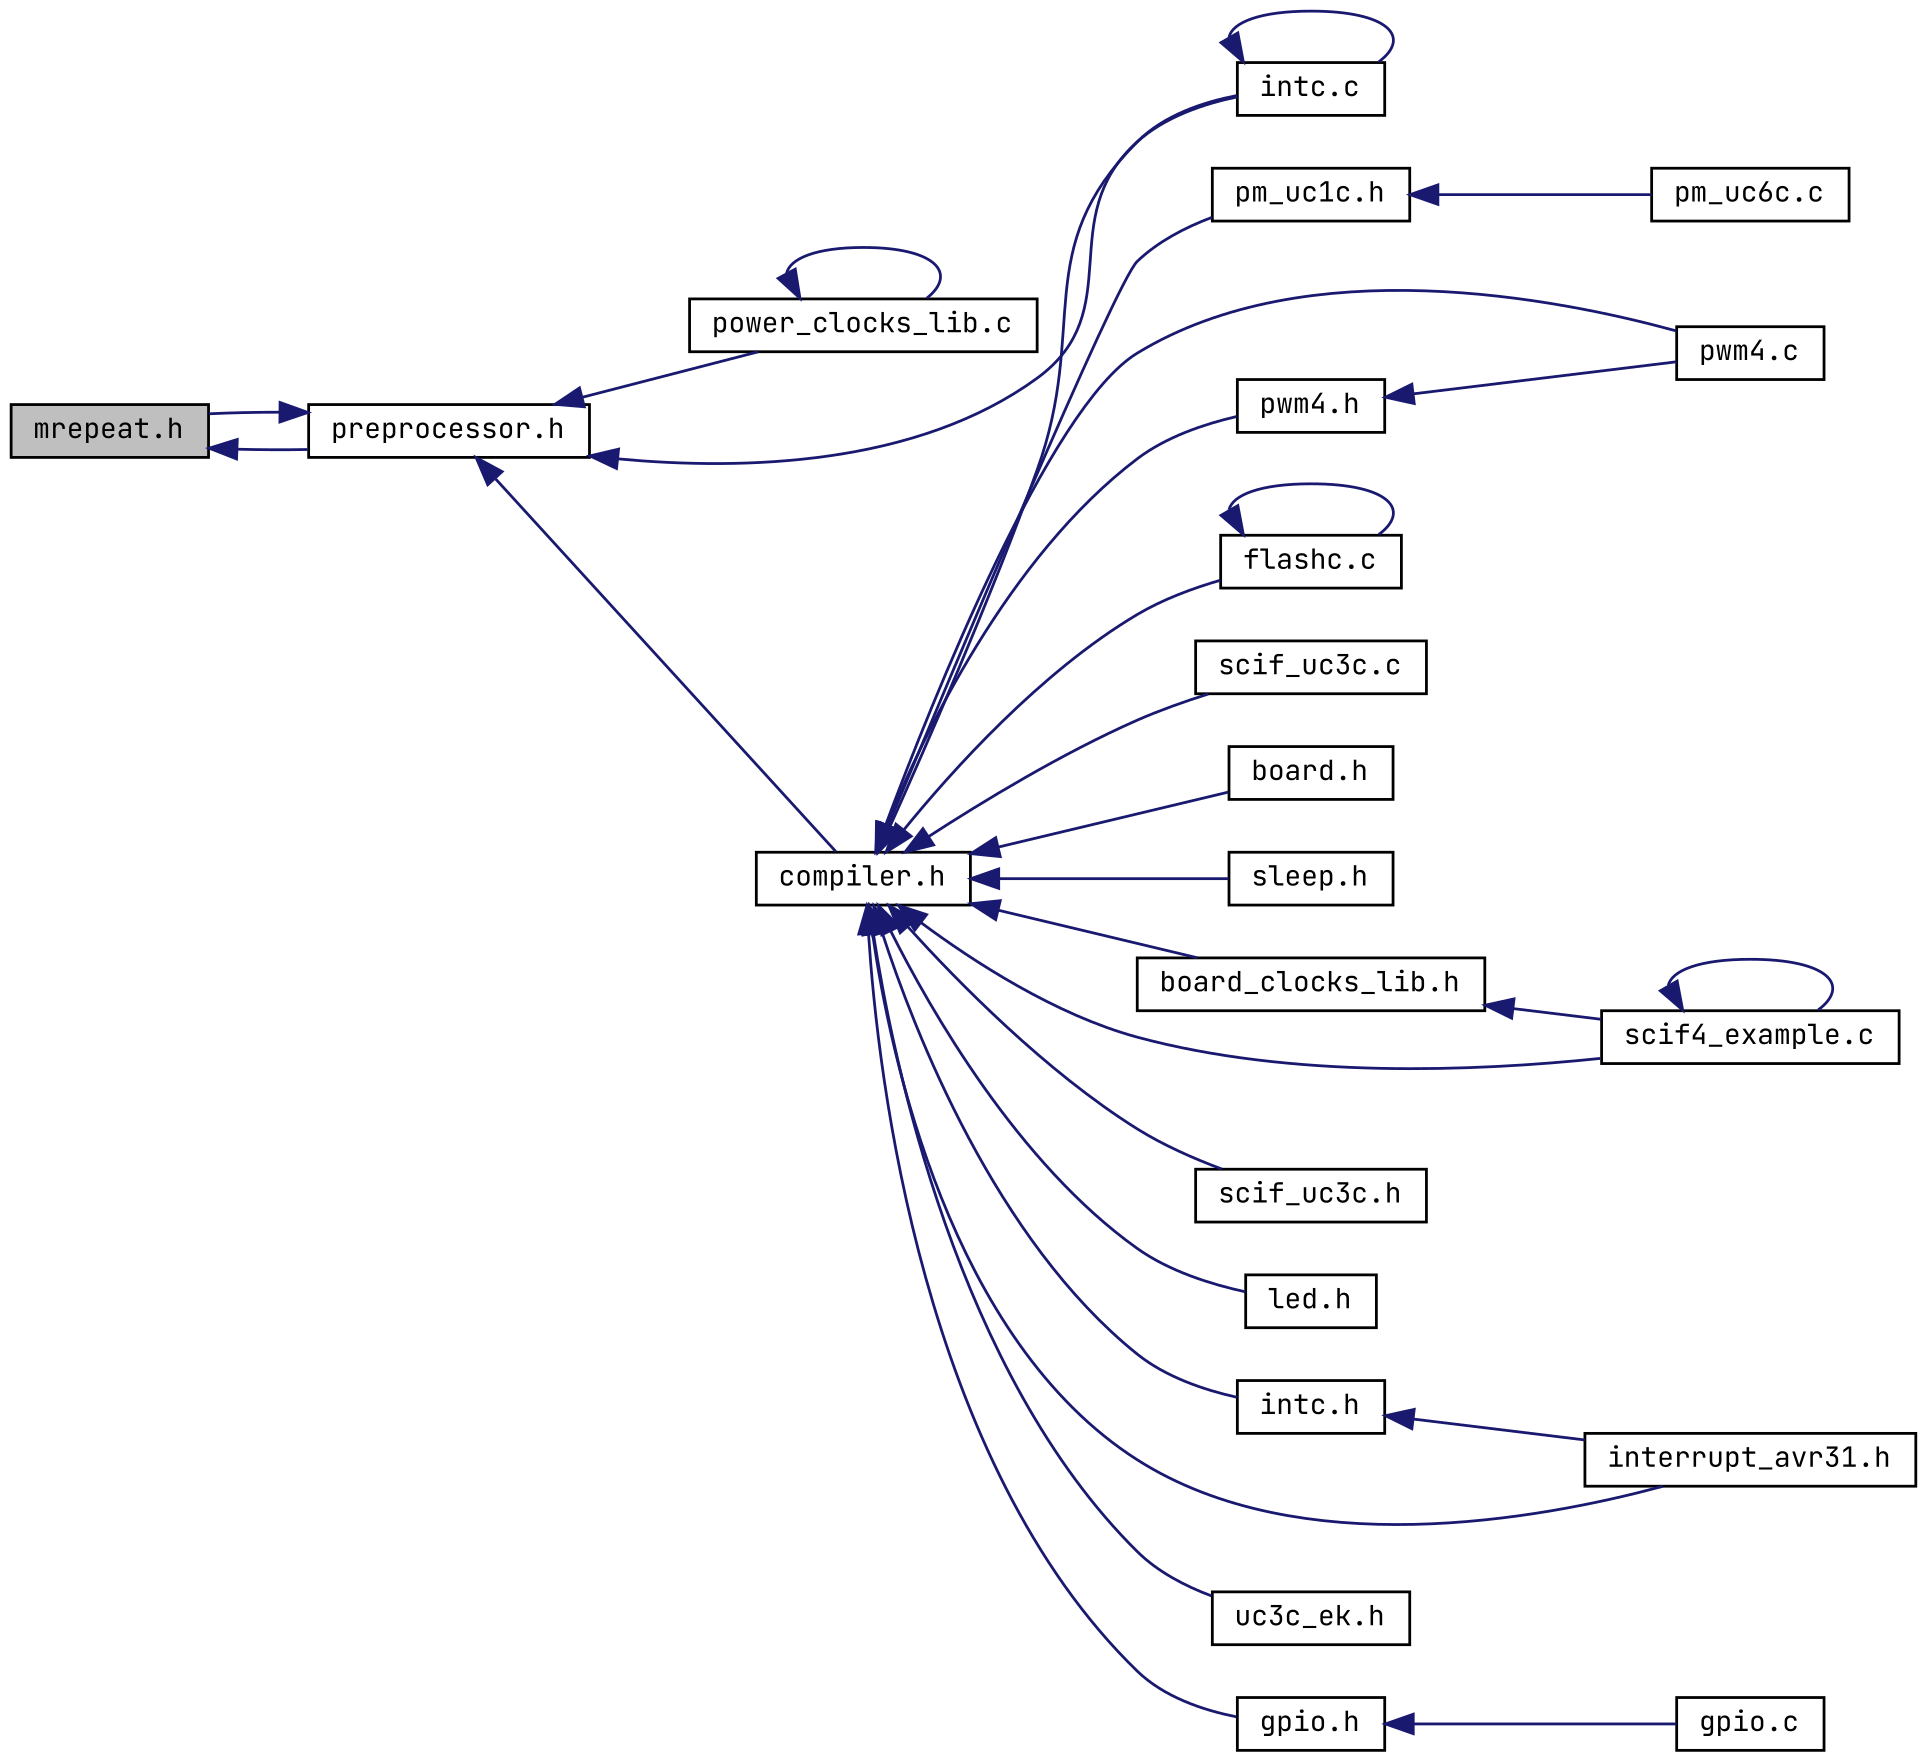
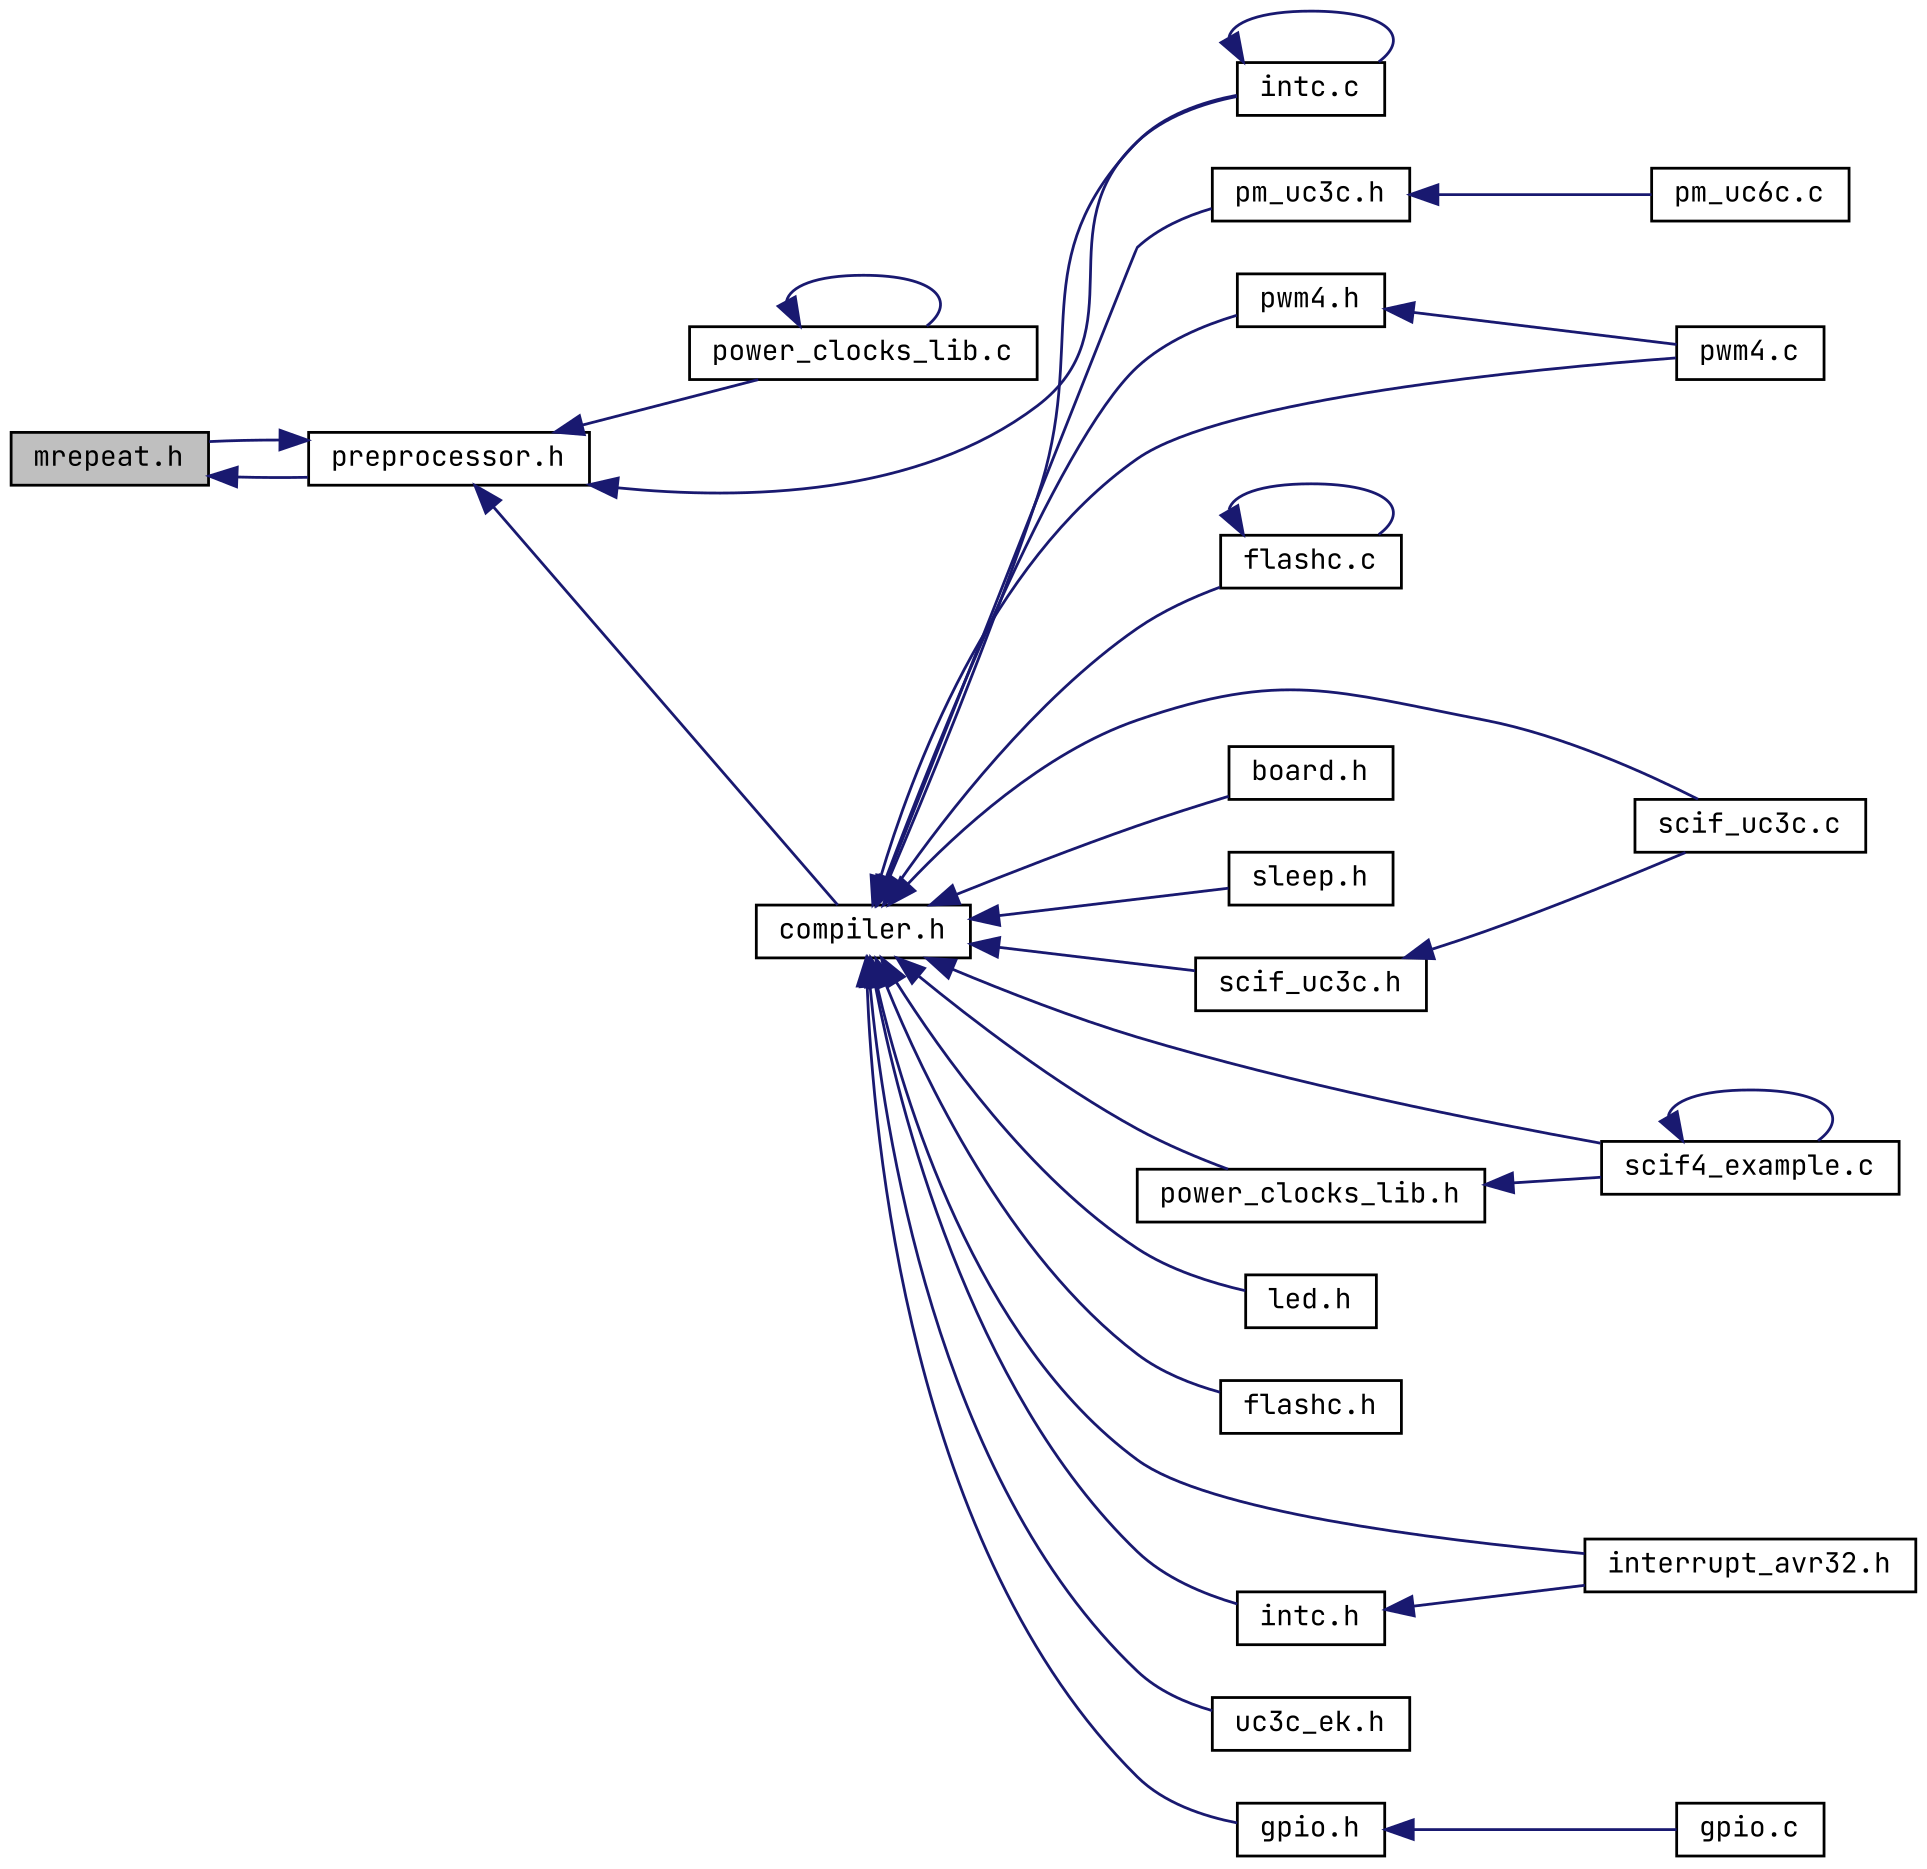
  digraph {
    fontname="JetBrains Mono"
    rankdir=LR
    node [color=black fillcolor=white fontname="JetBrains Mono" fontsize=10 shape=record style=filled]
    edge [color=midnightblue dir=back fontname="JetBrains Mono" fontsize=10 labelfontname=FreeSans labelfontsize=10 style=solid]
    n1 [fillcolor=grey75 fontcolor=black height=0.2 label="mrepeat.h" width=0.4]
    n2 [height=0.2 label="preprocessor.h" width=0.4]
    n3 [height=0.2 label="power_clocks_lib.c" width=0.4]
    n4 [height=0.2 label="intc.c" width=0.4]
    n5 [height=0.2 label="compiler.h" width=0.4]
    n6 [height=0.2 label="scif4_example.c" width=0.4]
    n7 [height=0.2 label="pwm4.c" width=0.4]
    n8 [height=0.2 label="flashc.c" width=0.4]
    n9 [height=0.2 label="scif_uc3c.c" width=0.4]
    n10 [height=0.2 label="board.h" width=0.4]
    n11 [height=0.2 label="sleep.h" width=0.4]
-   n12 [height=0.2 label="interrupt_avr31.h" width=0.4]
+   n12 [height=0.2 label="interrupt_avr32.h" width=0.4]
    n13 [height=0.2 label="pwm4.h" width=0.4]
    n14 [height=0.2 label="scif_uc3c.h" width=0.4]
    n15 [height=0.2 label="led.h" width=0.4]
+   n16 [height=0.2 label="flashc.h" width=0.4]
    n17 [height=0.2 label="gpio.h" width=0.4]
    n18 [height=0.2 label="intc.h" width=0.4]
    n19 [height=0.2 label="uc3c_ek.h" width=0.4]
-   n20 [height=0.2 label="board_clocks_lib.h" width=0.4]
-   n21 [height=0.2 label="pm_uc1c.h" width=0.4]
+   n20 [height=0.2 label="power_clocks_lib.h" width=0.4]
+   n21 [height=0.2 label="pm_uc3c.h" width=0.4]
    n22 [height=0.2 label="gpio.c" width=0.4]
    n23 [height=0.2 label="pm_uc6c.c" width=0.4]
    n1 -> n2
    n2 -> n1
    n2 -> n3
    n2 -> n4
    n2 -> n5
    n3 -> n3
    n4 -> n4
    n5 -> n4
    n5 -> n6
    n5 -> n7
    n5 -> n8
    n5 -> n9
    n5 -> n10
    n5 -> n11
    n5 -> n12
    n5 -> n13
    n5 -> n14
    n5 -> n15
+   n5 -> n16
    n5 -> n17
    n5 -> n18
    n5 -> n19
    n5 -> n20
    n5 -> n21
    n6 -> n6
    n8 -> n8
    n13 -> n7
+   n14 -> n9
    n17 -> n22
    n18 -> n12
    n20 -> n6
    n21 -> n23
  }
